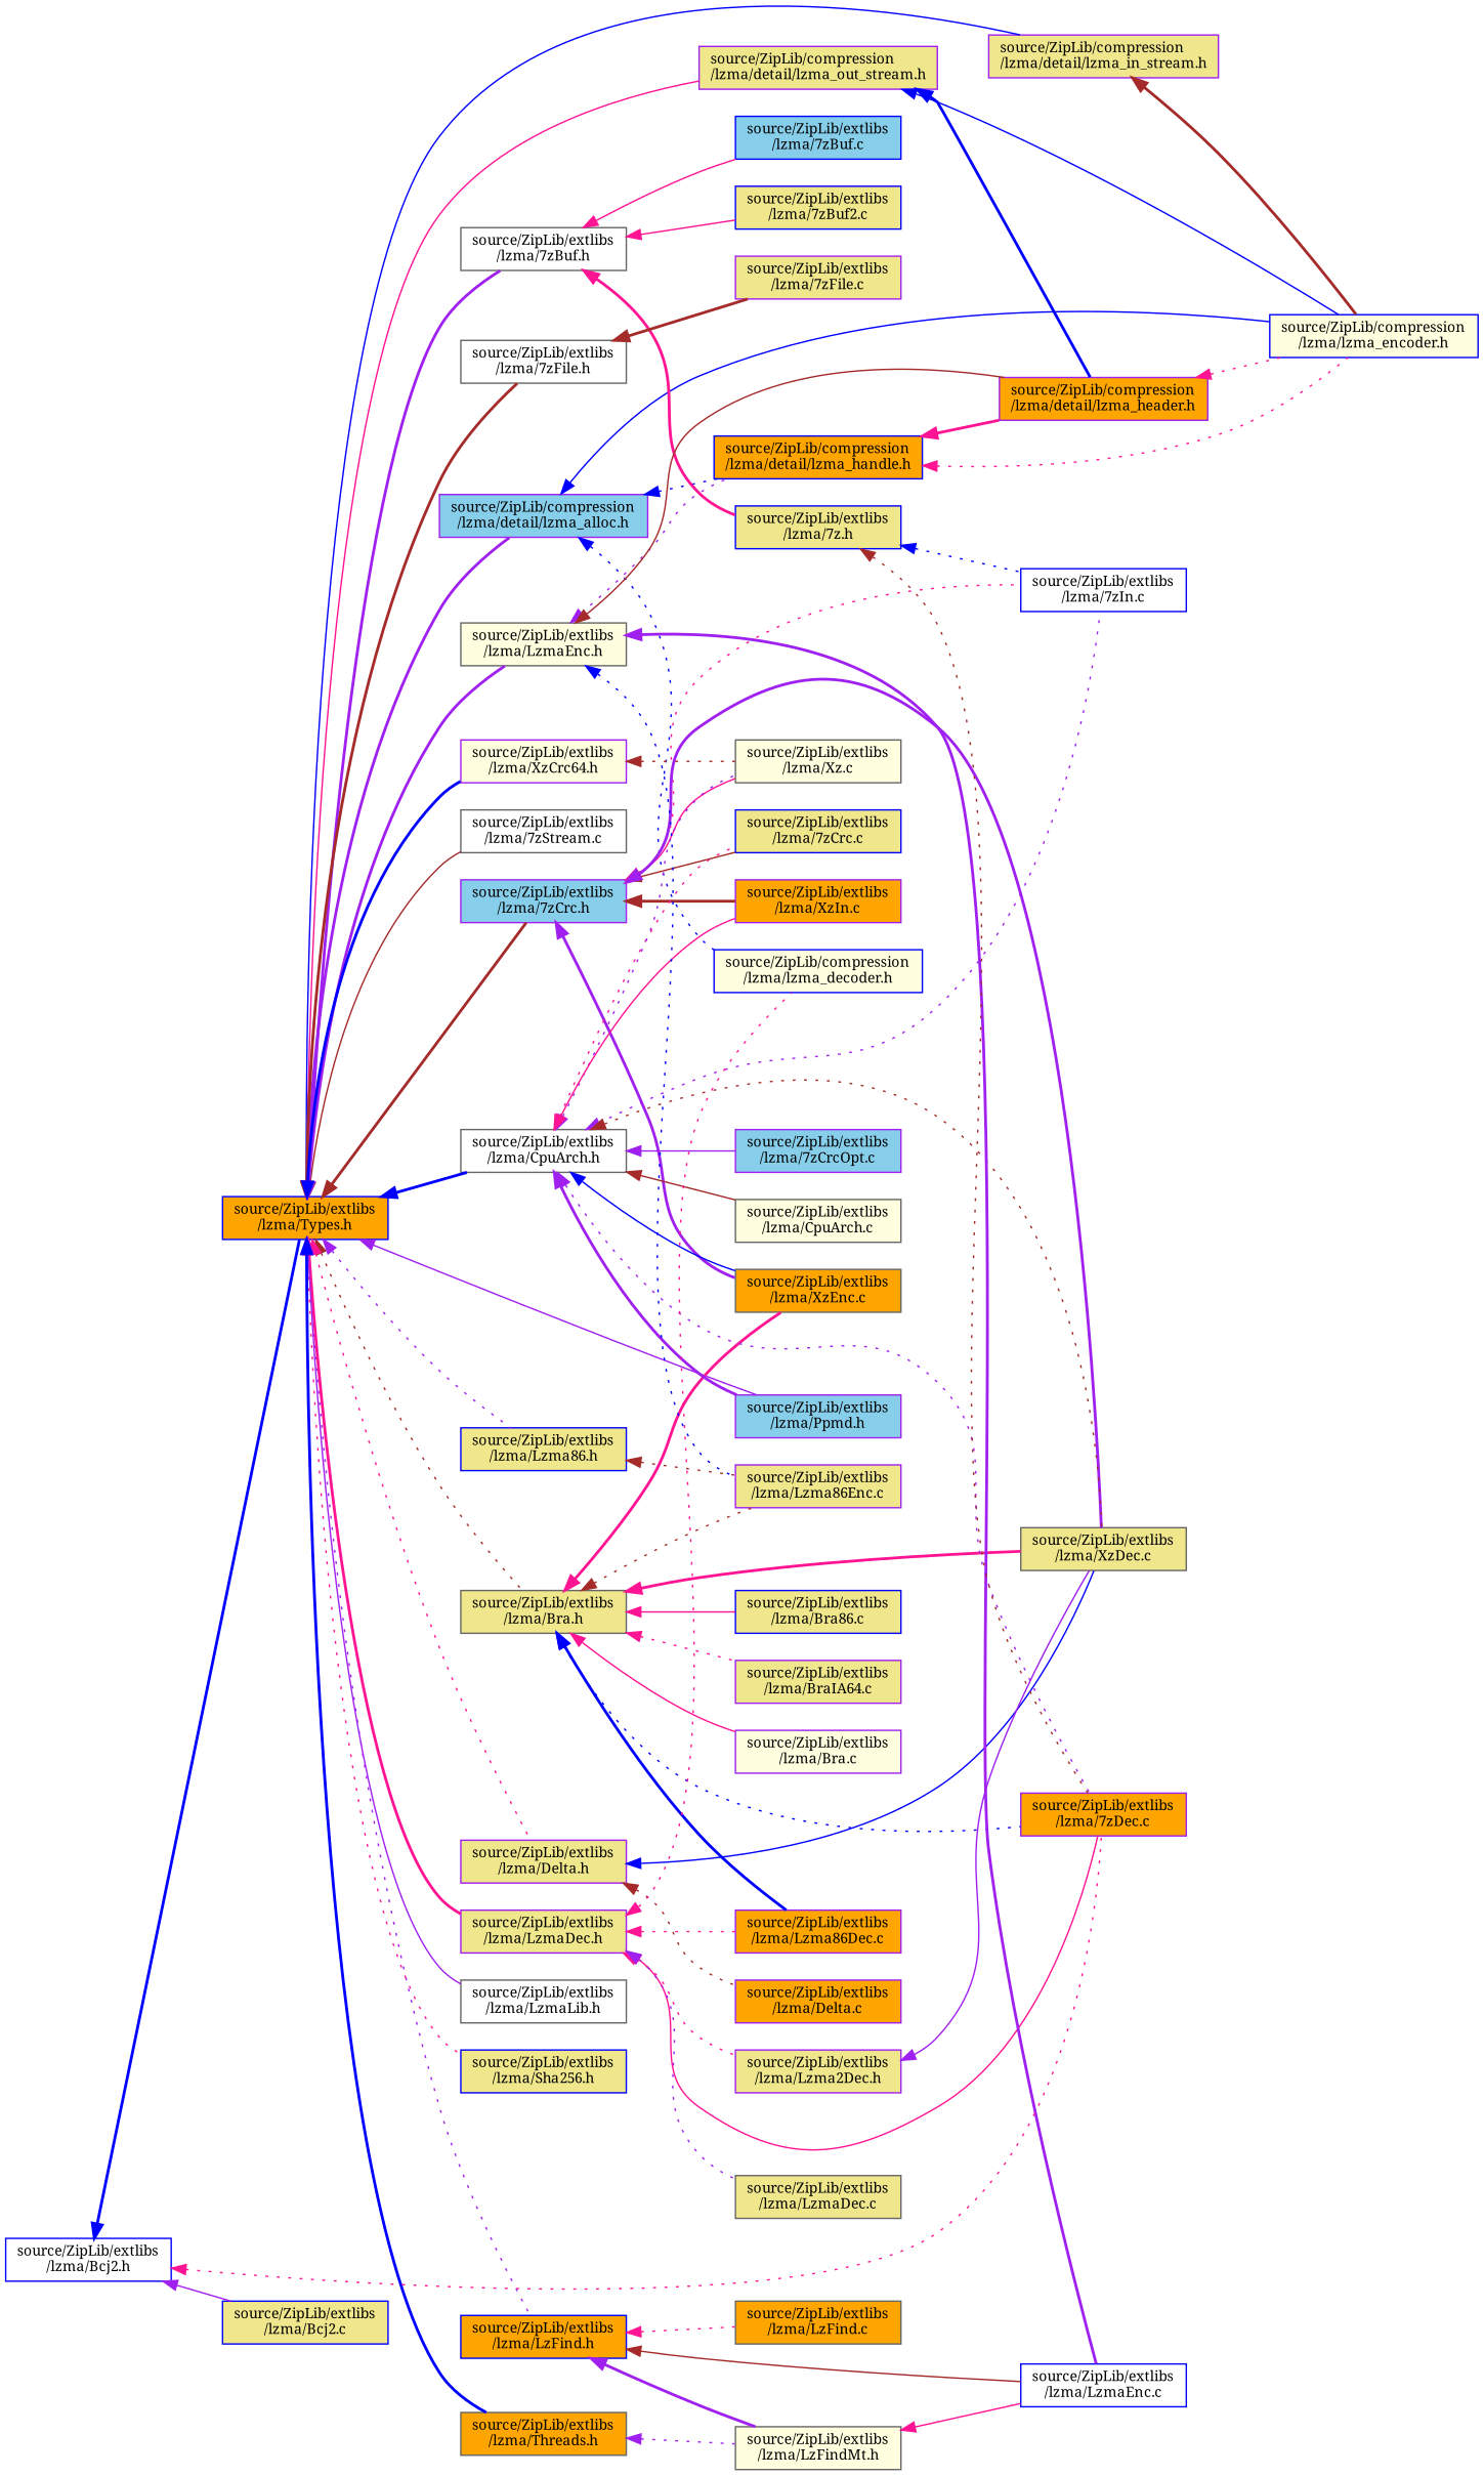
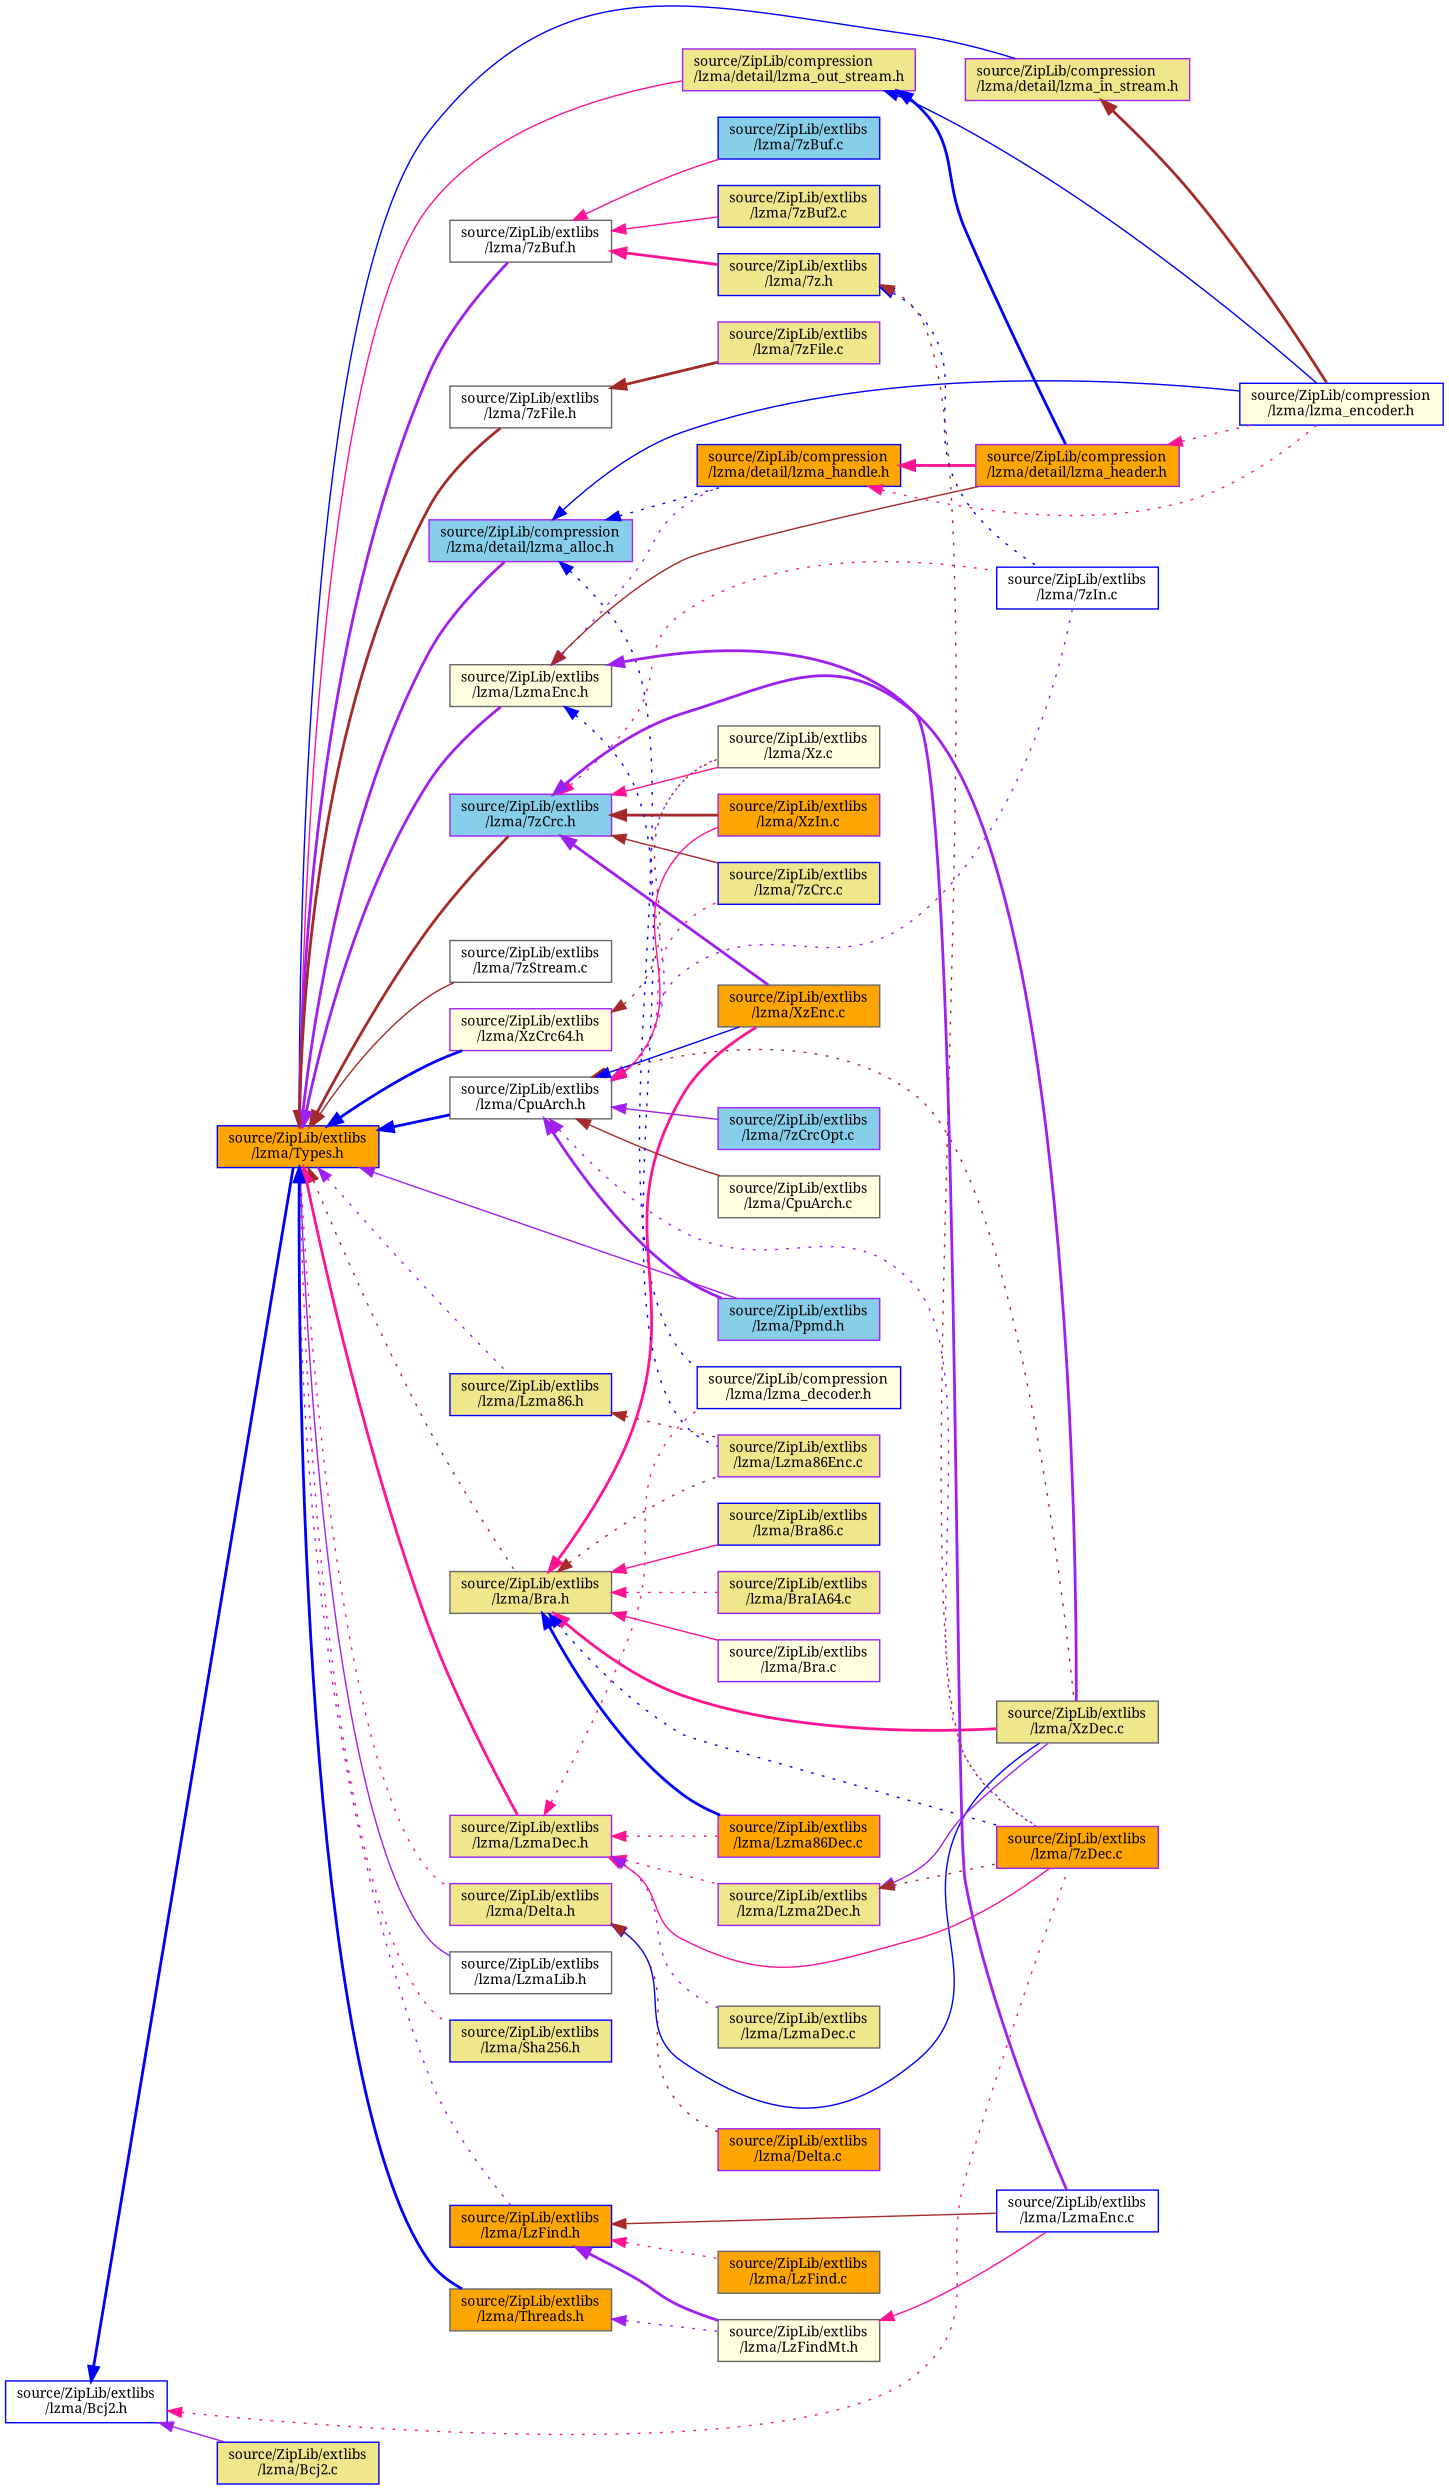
  digraph {
    fontname="Noto Serif"
    rankdir=LR
    node [color=purple fillcolor=khaki fontname="Noto Serif" fontsize=10 shape=record style=filled]
    edge [color=deeppink dir=back fontname="Noto Serif" fontsize=10 labelfontname=Helvetica labelfontsize=10 style=dotted]
    n1 [color=blue fillcolor=orange fontcolor=black height=0.2 label="source/ZipLib/extlibs\l/lzma/Types.h" width=0.4]
    n2 [fillcolor=skyblue height=0.2 label="source/ZipLib/compression\l/lzma/detail/lzma_alloc.h" width=0.4]
    n3 [height=0.2 label="source/ZipLib/compression\l/lzma/detail/lzma_in_stream.h" width=0.4]
    n4 [height=0.2 label="source/ZipLib/compression\l/lzma/detail/lzma_out_stream.h" width=0.4]
    n5 [color=gray40 fillcolor=white height=0.2 label="source/ZipLib/extlibs\l/lzma/7zBuf.h" width=0.4]
    n6 [fillcolor=skyblue height=0.2 label="source/ZipLib/extlibs\l/lzma/7zCrc.h" width=0.4]
    n7 [color=gray40 fillcolor=white height=0.2 label="source/ZipLib/extlibs\l/lzma/7zFile.h" width=0.4]
    n8 [color=gray40 fillcolor=white height=0.2 label="source/ZipLib/extlibs\l/lzma/7zStream.c" width=0.4]
    n9 [color=gray40 height=0.2 label="source/ZipLib/extlibs\l/lzma/Bra.h" width=0.4]
    n10 [color=gray40 fillcolor=white height=0.2 label="source/ZipLib/extlibs\l/lzma/CpuArch.h" width=0.4]
    n11 [fillcolor=skyblue height=0.2 label="source/ZipLib/extlibs\l/lzma/Ppmd.h" width=0.4]
    n12 [height=0.2 label="source/ZipLib/extlibs\l/lzma/Delta.h" width=0.4]
    n13 [color=blue fillcolor=orange height=0.2 label="source/ZipLib/extlibs\l/lzma/LzFind.h" width=0.4]
    n14 [color=blue height=0.2 label="source/ZipLib/extlibs\l/lzma/Lzma86.h" width=0.4]
    n15 [height=0.2 label="source/ZipLib/extlibs\l/lzma/LzmaDec.h" width=0.4]
    n16 [color=gray40 fillcolor=lightyellow height=0.2 label="source/ZipLib/extlibs\l/lzma/LzmaEnc.h" width=0.4]
    n17 [color=gray40 fillcolor=white height=0.2 label="source/ZipLib/extlibs\l/lzma/LzmaLib.h" width=0.4]
    n18 [color=blue height=0.2 label="source/ZipLib/extlibs\l/lzma/Sha256.h" width=0.4]
    n19 [color=gray40 fillcolor=orange height=0.2 label="source/ZipLib/extlibs\l/lzma/Threads.h" width=0.4]
    n20 [fillcolor=lightyellow height=0.2 label="source/ZipLib/extlibs\l/lzma/XzCrc64.h" width=0.4]
    n21 [color=blue fillcolor=orange height=0.2 label="source/ZipLib/compression\l/lzma/detail/lzma_handle.h" width=0.4]
    n22 [color=blue fillcolor=lightyellow height=0.2 label="source/ZipLib/compression\l/lzma/lzma_encoder.h" width=0.4]
    n23 [color=blue fillcolor=lightyellow height=0.2 label="source/ZipLib/compression\l/lzma/lzma_decoder.h" width=0.4]
    n24 [fillcolor=orange height=0.2 label="source/ZipLib/compression\l/lzma/detail/lzma_header.h" width=0.4]
    n25 [color=blue height=0.2 label="source/ZipLib/extlibs\l/lzma/7z.h" width=0.4]
    n26 [color=blue fillcolor=skyblue height=0.2 label="source/ZipLib/extlibs\l/lzma/7zBuf.c" width=0.4]
    n27 [color=blue height=0.2 label="source/ZipLib/extlibs\l/lzma/7zBuf2.c" width=0.4]
    n28 [color=blue fillcolor=white height=0.2 label="source/ZipLib/extlibs\l/lzma/7zIn.c" width=0.4]
    n29 [color=blue height=0.2 label="source/ZipLib/extlibs\l/lzma/7zCrc.c" width=0.4]
    n30 [color=gray40 fillcolor=lightyellow height=0.2 label="source/ZipLib/extlibs\l/lzma/Xz.c" width=0.4]
    n31 [color=gray40 height=0.2 label="source/ZipLib/extlibs\l/lzma/XzDec.c" width=0.4]
    n32 [color=gray40 fillcolor=orange height=0.2 label="source/ZipLib/extlibs\l/lzma/XzEnc.c" width=0.4]
    n33 [fillcolor=orange height=0.2 label="source/ZipLib/extlibs\l/lzma/XzIn.c" width=0.4]
    n34 [height=0.2 label="source/ZipLib/extlibs\l/lzma/7zFile.c" width=0.4]
    n35 [color=blue fillcolor=white height=0.2 label="source/ZipLib/extlibs\l/lzma/Bcj2.h" width=0.4]
    n36 [fillcolor=orange height=0.2 label="source/ZipLib/extlibs\l/lzma/7zDec.c" width=0.4]
    n37 [color=blue height=0.2 label="source/ZipLib/extlibs\l/lzma/Bcj2.c" width=0.4]
    n38 [fillcolor=lightyellow height=0.2 label="source/ZipLib/extlibs\l/lzma/Bra.c" width=0.4]
    n39 [color=blue height=0.2 label="source/ZipLib/extlibs\l/lzma/Bra86.c" width=0.4]
    n40 [height=0.2 label="source/ZipLib/extlibs\l/lzma/BraIA64.c" width=0.4]
    n41 [fillcolor=orange height=0.2 label="source/ZipLib/extlibs\l/lzma/Lzma86Dec.c" width=0.4]
    n42 [height=0.2 label="source/ZipLib/extlibs\l/lzma/Lzma86Enc.c" width=0.4]
    n43 [fillcolor=skyblue height=0.2 label="source/ZipLib/extlibs\l/lzma/7zCrcOpt.c" width=0.4]
    n44 [color=gray40 fillcolor=lightyellow height=0.2 label="source/ZipLib/extlibs\l/lzma/CpuArch.c" width=0.4]
    n45 [fillcolor=orange height=0.2 label="source/ZipLib/extlibs\l/lzma/Delta.c" width=0.4]
    n46 [color=gray40 fillcolor=orange height=0.2 label="source/ZipLib/extlibs\l/lzma/LzFind.c" width=0.4]
    n47 [color=gray40 fillcolor=lightyellow height=0.2 label="source/ZipLib/extlibs\l/lzma/LzFindMt.h" width=0.4]
    n48 [color=blue fillcolor=white height=0.2 label="source/ZipLib/extlibs\l/lzma/LzmaEnc.c" width=0.4]
    n49 [height=0.2 label="source/ZipLib/extlibs\l/lzma/Lzma2Dec.h" width=0.4]
    n50 [color=gray40 height=0.2 label="source/ZipLib/extlibs\l/lzma/LzmaDec.c" width=0.4]
    n1 -> n2 [color=purple style=bold]
    n1 -> n3 [color=blue style=solid]
    n1 -> n4 [style=solid]
    n1 -> n5 [color=purple style=bold]
    n1 -> n6 [color=brown style=bold]
    n1 -> n7 [color=brown style=bold]
    n1 -> n8 [color=brown style=solid]
    n1 -> n9 [color=brown]
    n1 -> n10 [color=blue style=bold]
    n1 -> n11 [color=purple style=solid]
    n1 -> n12
    n1 -> n13 [color=purple]
    n1 -> n14 [color=purple]
    n1 -> n15 [style=bold]
    n1 -> n16 [color=purple style=bold]
    n1 -> n17 [color=purple style=solid]
    n1 -> n18
    n1 -> n19 [color=blue style=bold]
    n1 -> n20 [color=blue style=bold]
    n2 -> n21 [color=blue]
    n2 -> n22 [color=blue style=solid]
    n2 -> n23 [color=blue]
    n3 -> n22 [color=brown style=bold]
    n4 -> n22 [color=blue style=solid]
    n4 -> n24 [color=blue style=bold]
    n5 -> n25 [style=bold]
    n5 -> n26 [style=solid]
    n5 -> n27 [style=solid]
    n6 -> n28
    n6 -> n29 [color=brown style=solid]
    n6 -> n30 [style=solid]
    n6 -> n31 [color=purple style=bold]
    n6 -> n32 [color=purple style=bold]
    n6 -> n33 [color=brown style=bold]
    n7 -> n34 [color=brown style=bold]
    n9 -> n31 [style=bold]
    n9 -> n32 [style=bold]
    n9 -> n36 [color=blue]
    n9 -> n38 [style=solid]
    n9 -> n39 [style=solid]
    n9 -> n40
    n9 -> n41 [color=blue style=bold]
    n9 -> n42 [color=brown]
    n10 -> n11 [color=purple style=bold]
    n10 -> n28 [color=purple]
    n10 -> n29
    n10 -> n30 [color=purple]
    n10 -> n31 [color=brown]
    n10 -> n32 [color=blue style=solid]
    n10 -> n33 [style=solid]
    n10 -> n36 [color=purple]
    n10 -> n43 [color=purple style=solid]
    n10 -> n44 [color=brown style=solid]
    n12 -> n31 [color=blue style=solid]
    n12 -> n45 [color=brown]
    n13 -> n46
    n13 -> n47 [color=purple style=bold]
    n13 -> n48 [color=brown style=solid]
    n14 -> n42 [color=brown]
    n15 -> n23
    n15 -> n36 [style=solid]
    n15 -> n41
    n15 -> n49
    n15 -> n50 [color=purple]
    n16 -> n21 [color=purple]
    n16 -> n24 [color=brown style=solid]
    n16 -> n42 [color=blue]
    n16 -> n48 [color=purple style=bold]
    n19 -> n47 [color=purple]
    n20 -> n30 [color=brown]
    n21 -> n22
    n21 -> n24 [style=bold]
    n24 -> n22
    n25 -> n28 [color=blue]
    n25 -> n36 [color=brown]
    n35 -> n1 [color=blue style=bold]
    n35 -> n36
    n35 -> n37 [color=purple style=solid]
    n47 -> n48 [style=solid]
    n49 -> n31 [color=purple style=solid]
+   n49 -> n36 [color=brown]
  }
